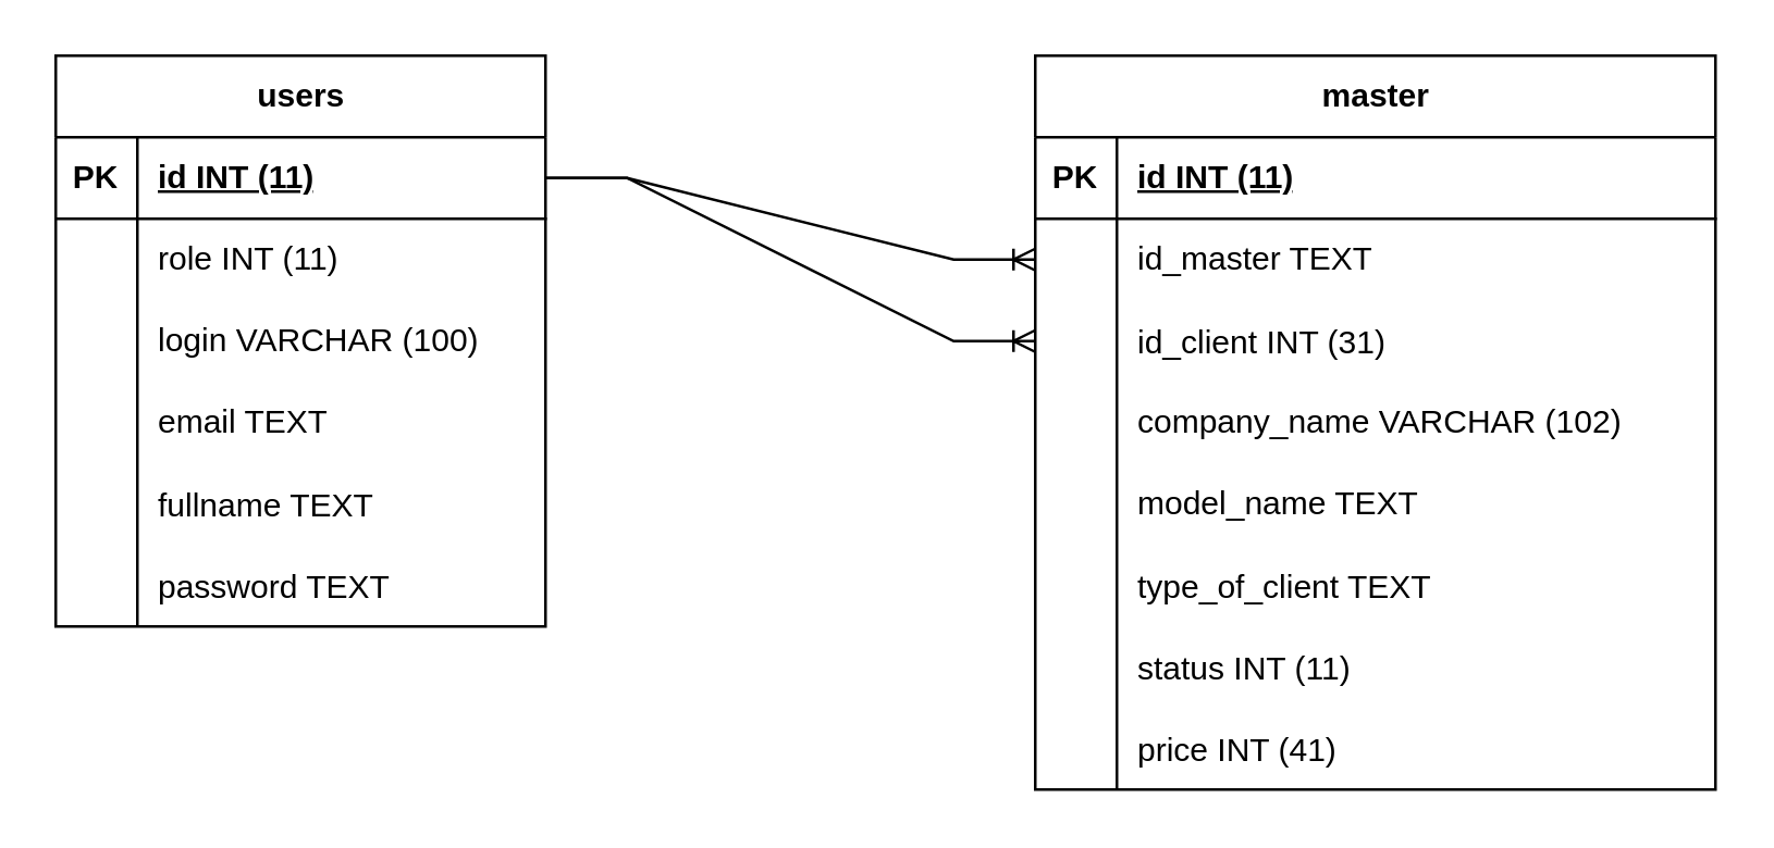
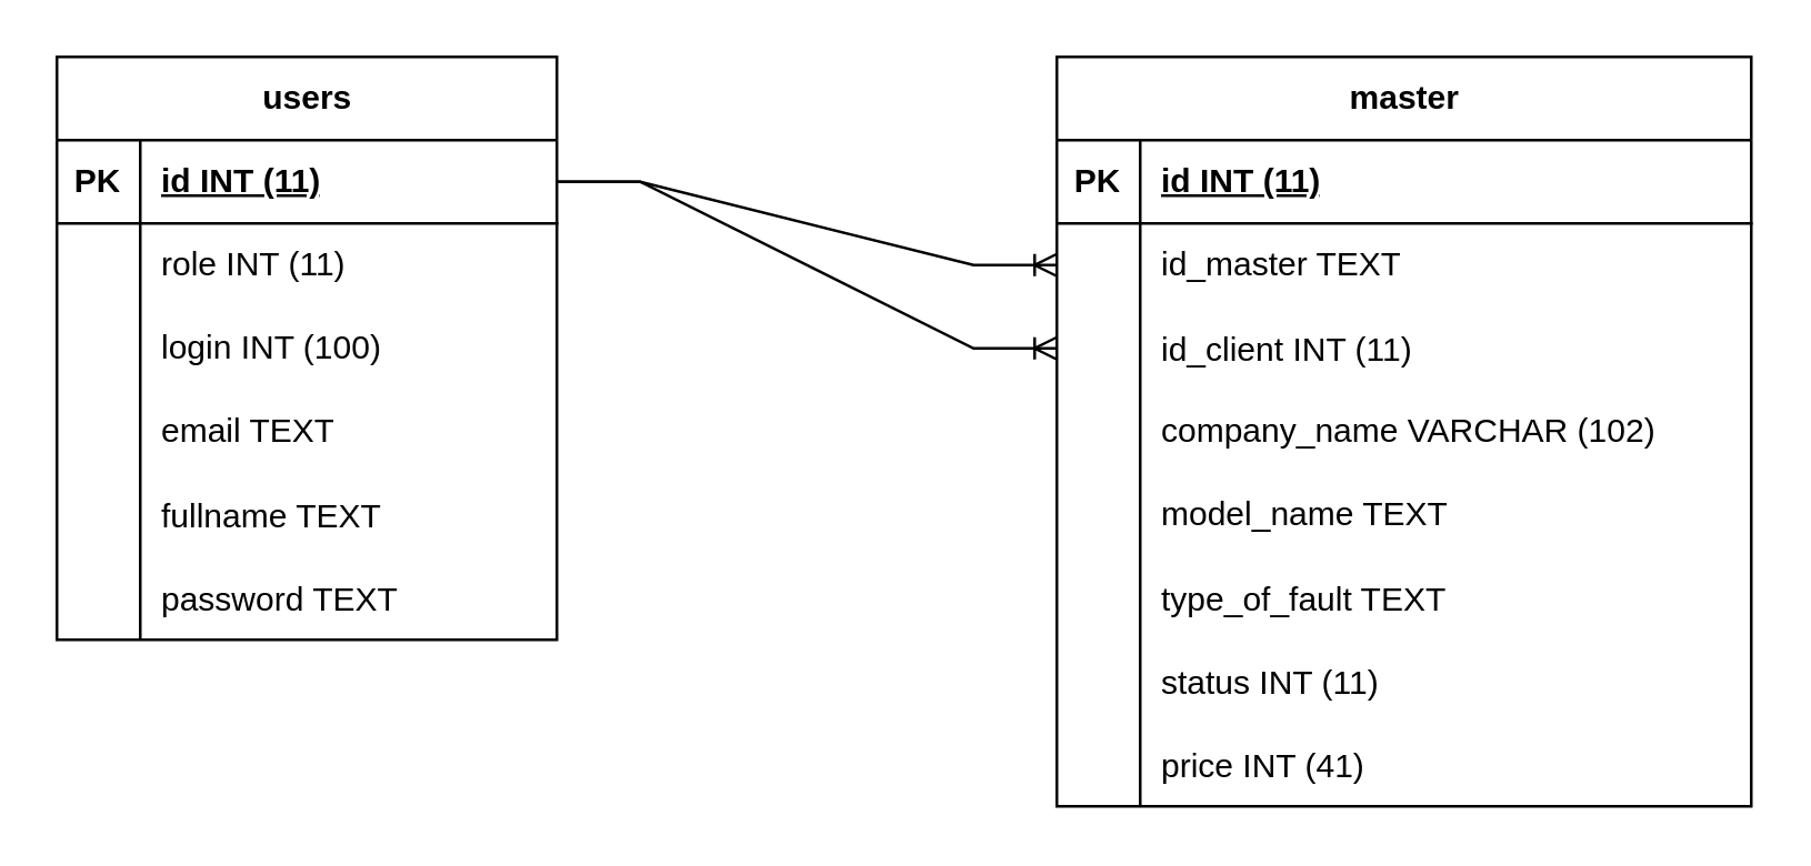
  <mxCell id="0" />
  <mxCell id="1" parent="0" />
  <mxCell id="2" value="users" style="shape=table;startSize=30;container=1;collapsible=1;childLayout=tableLayout;fixedRows=1;rowLines=0;fontStyle=1;align=center;resizeLast=1;html=1;" parent="1" vertex="1"><mxGeometry x="20" y="20" width="180" height="210" as="geometry" /></mxCell>
  <mxCell id="3" value="" style="shape=tableRow;horizontal=0;startSize=0;swimlaneHead=0;swimlaneBody=0;fillColor=none;collapsible=0;dropTarget=0;points=[[0,0.5],[1,0.5]];portConstraint=eastwest;top=0;left=0;right=0;bottom=1;" parent="2" vertex="1"><mxGeometry y="30" width="180" height="30" as="geometry" /></mxCell>
  <mxCell id="4" value="PK" style="shape=partialRectangle;connectable=0;fillColor=none;top=0;left=0;bottom=0;right=0;fontStyle=1;overflow=hidden;whiteSpace=wrap;html=1;" parent="3" vertex="1"><mxGeometry width="30" height="30" as="geometry"><mxRectangle width="30" height="30" as="alternateBounds" /></mxGeometry></mxCell>
  <mxCell id="5" value="id INT (11)" style="shape=partialRectangle;connectable=0;fillColor=none;top=0;left=0;bottom=0;right=0;align=left;spacingLeft=6;fontStyle=5;overflow=hidden;whiteSpace=wrap;html=1;" parent="3" vertex="1"><mxGeometry x="30" width="150" height="30" as="geometry"><mxRectangle width="150" height="30" as="alternateBounds" /></mxGeometry></mxCell>
  <mxCell id="6" value="" style="shape=tableRow;horizontal=0;startSize=0;swimlaneHead=0;swimlaneBody=0;fillColor=none;collapsible=0;dropTarget=0;points=[[0,0.5],[1,0.5]];portConstraint=eastwest;top=0;left=0;right=0;bottom=0;" parent="2" vertex="1"><mxGeometry y="60" width="180" height="30" as="geometry" /></mxCell>
  <mxCell id="7" value="" style="shape=partialRectangle;connectable=0;fillColor=none;top=0;left=0;bottom=0;right=0;editable=1;overflow=hidden;whiteSpace=wrap;html=1;" parent="6" vertex="1"><mxGeometry width="30" height="30" as="geometry"><mxRectangle width="30" height="30" as="alternateBounds" /></mxGeometry></mxCell>
  <mxCell id="8" value="role INT (11)" style="shape=partialRectangle;connectable=0;fillColor=none;top=0;left=0;bottom=0;right=0;align=left;spacingLeft=6;overflow=hidden;whiteSpace=wrap;html=1;" parent="6" vertex="1"><mxGeometry x="30" width="150" height="30" as="geometry"><mxRectangle width="150" height="30" as="alternateBounds" /></mxGeometry></mxCell>
  <mxCell id="9" value="" style="shape=tableRow;horizontal=0;startSize=0;swimlaneHead=0;swimlaneBody=0;fillColor=none;collapsible=0;dropTarget=0;points=[[0,0.5],[1,0.5]];portConstraint=eastwest;top=0;left=0;right=0;bottom=0;" parent="2" vertex="1"><mxGeometry y="90" width="180" height="30" as="geometry" /></mxCell>
  <mxCell id="10" value="" style="shape=partialRectangle;connectable=0;fillColor=none;top=0;left=0;bottom=0;right=0;editable=1;overflow=hidden;whiteSpace=wrap;html=1;" parent="9" vertex="1"><mxGeometry width="30" height="30" as="geometry"><mxRectangle width="30" height="30" as="alternateBounds" /></mxGeometry></mxCell>
- <mxCell id="11" value="login VARCHAR (100)" style="shape=partialRectangle;connectable=0;fillColor=none;top=0;left=0;bottom=0;right=0;align=left;spacingLeft=6;overflow=hidden;whiteSpace=wrap;html=1;" parent="9" vertex="1"><mxGeometry x="30" width="150" height="30" as="geometry"><mxRectangle width="150" height="30" as="alternateBounds" /></mxGeometry></mxCell>
+ <mxCell id="11" value="login INT (100)" style="shape=partialRectangle;connectable=0;fillColor=none;top=0;left=0;bottom=0;right=0;align=left;spacingLeft=6;overflow=hidden;whiteSpace=wrap;html=1;" parent="9" vertex="1"><mxGeometry x="30" width="150" height="30" as="geometry"><mxRectangle width="150" height="30" as="alternateBounds" /></mxGeometry></mxCell>
  <mxCell id="12" value="" style="shape=tableRow;horizontal=0;startSize=0;swimlaneHead=0;swimlaneBody=0;fillColor=none;collapsible=0;dropTarget=0;points=[[0,0.5],[1,0.5]];portConstraint=eastwest;top=0;left=0;right=0;bottom=0;" parent="2" vertex="1"><mxGeometry y="120" width="180" height="30" as="geometry" /></mxCell>
  <mxCell id="13" value="" style="shape=partialRectangle;connectable=0;fillColor=none;top=0;left=0;bottom=0;right=0;editable=1;overflow=hidden;whiteSpace=wrap;html=1;" parent="12" vertex="1"><mxGeometry width="30" height="30" as="geometry"><mxRectangle width="30" height="30" as="alternateBounds" /></mxGeometry></mxCell>
  <mxCell id="14" value="email TEXT" style="shape=partialRectangle;connectable=0;fillColor=none;top=0;left=0;bottom=0;right=0;align=left;spacingLeft=6;overflow=hidden;whiteSpace=wrap;html=1;" parent="12" vertex="1"><mxGeometry x="30" width="150" height="30" as="geometry"><mxRectangle width="150" height="30" as="alternateBounds" /></mxGeometry></mxCell>
  <mxCell id="15" value="" style="shape=tableRow;horizontal=0;startSize=0;swimlaneHead=0;swimlaneBody=0;fillColor=none;collapsible=0;dropTarget=0;points=[[0,0.5],[1,0.5]];portConstraint=eastwest;top=0;left=0;right=0;bottom=0;" parent="2" vertex="1"><mxGeometry y="150" width="180" height="30" as="geometry" /></mxCell>
  <mxCell id="16" value="" style="shape=partialRectangle;connectable=0;fillColor=none;top=0;left=0;bottom=0;right=0;editable=1;overflow=hidden;" parent="15" vertex="1"><mxGeometry width="30" height="30" as="geometry"><mxRectangle width="30" height="30" as="alternateBounds" /></mxGeometry></mxCell>
  <mxCell id="17" value="fullname TEXT" style="shape=partialRectangle;connectable=0;fillColor=none;top=0;left=0;bottom=0;right=0;align=left;spacingLeft=6;overflow=hidden;" parent="15" vertex="1"><mxGeometry x="30" width="150" height="30" as="geometry"><mxRectangle width="150" height="30" as="alternateBounds" /></mxGeometry></mxCell>
  <mxCell id="18" value="" style="shape=tableRow;horizontal=0;startSize=0;swimlaneHead=0;swimlaneBody=0;fillColor=none;collapsible=0;dropTarget=0;points=[[0,0.5],[1,0.5]];portConstraint=eastwest;top=0;left=0;right=0;bottom=0;" parent="2" vertex="1"><mxGeometry y="180" width="180" height="30" as="geometry" /></mxCell>
  <mxCell id="19" value="" style="shape=partialRectangle;connectable=0;fillColor=none;top=0;left=0;bottom=0;right=0;editable=1;overflow=hidden;" parent="18" vertex="1"><mxGeometry width="30" height="30" as="geometry"><mxRectangle width="30" height="30" as="alternateBounds" /></mxGeometry></mxCell>
  <mxCell id="20" value="password TEXT" style="shape=partialRectangle;connectable=0;fillColor=none;top=0;left=0;bottom=0;right=0;align=left;spacingLeft=6;overflow=hidden;" parent="18" vertex="1"><mxGeometry x="30" width="150" height="30" as="geometry"><mxRectangle width="150" height="30" as="alternateBounds" /></mxGeometry></mxCell>
  <mxCell id="21" value="master" style="shape=table;startSize=30;container=1;collapsible=1;childLayout=tableLayout;fixedRows=1;rowLines=0;fontStyle=1;align=center;resizeLast=1;html=1;" parent="1" vertex="1"><mxGeometry x="380" y="20" width="250" height="270" as="geometry" /></mxCell>
  <mxCell id="22" value="" style="shape=tableRow;horizontal=0;startSize=0;swimlaneHead=0;swimlaneBody=0;fillColor=none;collapsible=0;dropTarget=0;points=[[0,0.5],[1,0.5]];portConstraint=eastwest;top=0;left=0;right=0;bottom=1;" parent="21" vertex="1"><mxGeometry y="30" width="250" height="30" as="geometry" /></mxCell>
  <mxCell id="23" value="PK" style="shape=partialRectangle;connectable=0;fillColor=none;top=0;left=0;bottom=0;right=0;fontStyle=1;overflow=hidden;whiteSpace=wrap;html=1;" parent="22" vertex="1"><mxGeometry width="30" height="30" as="geometry"><mxRectangle width="30" height="30" as="alternateBounds" /></mxGeometry></mxCell>
  <mxCell id="24" value="id INT (11)" style="shape=partialRectangle;connectable=0;fillColor=none;top=0;left=0;bottom=0;right=0;align=left;spacingLeft=6;fontStyle=5;overflow=hidden;whiteSpace=wrap;html=1;" parent="22" vertex="1"><mxGeometry x="30" width="220" height="30" as="geometry"><mxRectangle width="220" height="30" as="alternateBounds" /></mxGeometry></mxCell>
  <mxCell id="25" value="" style="shape=tableRow;horizontal=0;startSize=0;swimlaneHead=0;swimlaneBody=0;fillColor=none;collapsible=0;dropTarget=0;points=[[0,0.5],[1,0.5]];portConstraint=eastwest;top=0;left=0;right=0;bottom=0;" parent="21" vertex="1"><mxGeometry y="60" width="250" height="30" as="geometry" /></mxCell>
  <mxCell id="26" value="" style="shape=partialRectangle;connectable=0;fillColor=none;top=0;left=0;bottom=0;right=0;editable=1;overflow=hidden;whiteSpace=wrap;html=1;" parent="25" vertex="1"><mxGeometry width="30" height="30" as="geometry"><mxRectangle width="30" height="30" as="alternateBounds" /></mxGeometry></mxCell>
  <mxCell id="27" value="id_master TEXT" style="shape=partialRectangle;connectable=0;fillColor=none;top=0;left=0;bottom=0;right=0;align=left;spacingLeft=6;overflow=hidden;whiteSpace=wrap;html=1;" parent="25" vertex="1"><mxGeometry x="30" width="220" height="30" as="geometry"><mxRectangle width="220" height="30" as="alternateBounds" /></mxGeometry></mxCell>
  <mxCell id="28" value="" style="shape=tableRow;horizontal=0;startSize=0;swimlaneHead=0;swimlaneBody=0;fillColor=none;collapsible=0;dropTarget=0;points=[[0,0.5],[1,0.5]];portConstraint=eastwest;top=0;left=0;right=0;bottom=0;" parent="21" vertex="1"><mxGeometry y="90" width="250" height="30" as="geometry" /></mxCell>
  <mxCell id="29" value="" style="shape=partialRectangle;connectable=0;fillColor=none;top=0;left=0;bottom=0;right=0;editable=1;overflow=hidden;" parent="28" vertex="1"><mxGeometry width="30" height="30" as="geometry"><mxRectangle width="30" height="30" as="alternateBounds" /></mxGeometry></mxCell>
- <mxCell id="30" value="id_client INT (31)" style="shape=partialRectangle;connectable=0;fillColor=none;top=0;left=0;bottom=0;right=0;align=left;spacingLeft=6;overflow=hidden;" parent="28" vertex="1"><mxGeometry x="30" width="220" height="30" as="geometry"><mxRectangle width="220" height="30" as="alternateBounds" /></mxGeometry></mxCell>
+ <mxCell id="30" value="id_client INT (11)" style="shape=partialRectangle;connectable=0;fillColor=none;top=0;left=0;bottom=0;right=0;align=left;spacingLeft=6;overflow=hidden;" parent="28" vertex="1"><mxGeometry x="30" width="220" height="30" as="geometry"><mxRectangle width="220" height="30" as="alternateBounds" /></mxGeometry></mxCell>
  <mxCell id="31" value="" style="shape=tableRow;horizontal=0;startSize=0;swimlaneHead=0;swimlaneBody=0;fillColor=none;collapsible=0;dropTarget=0;points=[[0,0.5],[1,0.5]];portConstraint=eastwest;top=0;left=0;right=0;bottom=0;" parent="21" vertex="1"><mxGeometry y="120" width="250" height="30" as="geometry" /></mxCell>
  <mxCell id="32" value="" style="shape=partialRectangle;connectable=0;fillColor=none;top=0;left=0;bottom=0;right=0;editable=1;overflow=hidden;whiteSpace=wrap;html=1;" parent="31" vertex="1"><mxGeometry width="30" height="30" as="geometry"><mxRectangle width="30" height="30" as="alternateBounds" /></mxGeometry></mxCell>
  <mxCell id="33" value="company_name VARCHAR (102)" style="shape=partialRectangle;connectable=0;fillColor=none;top=0;left=0;bottom=0;right=0;align=left;spacingLeft=6;overflow=hidden;whiteSpace=wrap;html=1;" parent="31" vertex="1"><mxGeometry x="30" width="220" height="30" as="geometry"><mxRectangle width="220" height="30" as="alternateBounds" /></mxGeometry></mxCell>
  <mxCell id="34" value="" style="shape=tableRow;horizontal=0;startSize=0;swimlaneHead=0;swimlaneBody=0;fillColor=none;collapsible=0;dropTarget=0;points=[[0,0.5],[1,0.5]];portConstraint=eastwest;top=0;left=0;right=0;bottom=0;" parent="21" vertex="1"><mxGeometry y="150" width="250" height="30" as="geometry" /></mxCell>
  <mxCell id="35" value="" style="shape=partialRectangle;connectable=0;fillColor=none;top=0;left=0;bottom=0;right=0;editable=1;overflow=hidden;whiteSpace=wrap;html=1;" parent="34" vertex="1"><mxGeometry width="30" height="30" as="geometry"><mxRectangle width="30" height="30" as="alternateBounds" /></mxGeometry></mxCell>
  <mxCell id="36" value="model_name TEXT" style="shape=partialRectangle;connectable=0;fillColor=none;top=0;left=0;bottom=0;right=0;align=left;spacingLeft=6;overflow=hidden;whiteSpace=wrap;html=1;" parent="34" vertex="1"><mxGeometry x="30" width="220" height="30" as="geometry"><mxRectangle width="220" height="30" as="alternateBounds" /></mxGeometry></mxCell>
  <mxCell id="37" value="" style="shape=tableRow;horizontal=0;startSize=0;swimlaneHead=0;swimlaneBody=0;fillColor=none;collapsible=0;dropTarget=0;points=[[0,0.5],[1,0.5]];portConstraint=eastwest;top=0;left=0;right=0;bottom=0;" parent="21" vertex="1"><mxGeometry y="180" width="250" height="30" as="geometry" /></mxCell>
  <mxCell id="38" value="" style="shape=partialRectangle;connectable=0;fillColor=none;top=0;left=0;bottom=0;right=0;editable=1;overflow=hidden;" parent="37" vertex="1"><mxGeometry width="30" height="30" as="geometry"><mxRectangle width="30" height="30" as="alternateBounds" /></mxGeometry></mxCell>
- <mxCell id="39" value="type_of_client TEXT" style="shape=partialRectangle;connectable=0;fillColor=none;top=0;left=0;bottom=0;right=0;align=left;spacingLeft=6;overflow=hidden;" parent="37" vertex="1"><mxGeometry x="30" width="220" height="30" as="geometry"><mxRectangle width="220" height="30" as="alternateBounds" /></mxGeometry></mxCell>
+ <mxCell id="39" value="type_of_fault TEXT" style="shape=partialRectangle;connectable=0;fillColor=none;top=0;left=0;bottom=0;right=0;align=left;spacingLeft=6;overflow=hidden;" parent="37" vertex="1"><mxGeometry x="30" width="220" height="30" as="geometry"><mxRectangle width="220" height="30" as="alternateBounds" /></mxGeometry></mxCell>
  <mxCell id="40" value="" style="shape=tableRow;horizontal=0;startSize=0;swimlaneHead=0;swimlaneBody=0;fillColor=none;collapsible=0;dropTarget=0;points=[[0,0.5],[1,0.5]];portConstraint=eastwest;top=0;left=0;right=0;bottom=0;" parent="21" vertex="1"><mxGeometry y="210" width="250" height="30" as="geometry" /></mxCell>
  <mxCell id="41" value="" style="shape=partialRectangle;connectable=0;fillColor=none;top=0;left=0;bottom=0;right=0;editable=1;overflow=hidden;" parent="40" vertex="1"><mxGeometry width="30" height="30" as="geometry"><mxRectangle width="30" height="30" as="alternateBounds" /></mxGeometry></mxCell>
  <mxCell id="42" value="status INT (11)" style="shape=partialRectangle;connectable=0;fillColor=none;top=0;left=0;bottom=0;right=0;align=left;spacingLeft=6;overflow=hidden;" parent="40" vertex="1"><mxGeometry x="30" width="220" height="30" as="geometry"><mxRectangle width="220" height="30" as="alternateBounds" /></mxGeometry></mxCell>
  <mxCell id="43" value="" style="shape=tableRow;horizontal=0;startSize=0;swimlaneHead=0;swimlaneBody=0;fillColor=none;collapsible=0;dropTarget=0;points=[[0,0.5],[1,0.5]];portConstraint=eastwest;top=0;left=0;right=0;bottom=0;" parent="21" vertex="1"><mxGeometry y="240" width="250" height="30" as="geometry" /></mxCell>
  <mxCell id="44" value="" style="shape=partialRectangle;connectable=0;fillColor=none;top=0;left=0;bottom=0;right=0;editable=1;overflow=hidden;" parent="43" vertex="1"><mxGeometry width="30" height="30" as="geometry"><mxRectangle width="30" height="30" as="alternateBounds" /></mxGeometry></mxCell>
  <mxCell id="45" value="price INT (41)" style="shape=partialRectangle;connectable=0;fillColor=none;top=0;left=0;bottom=0;right=0;align=left;spacingLeft=6;overflow=hidden;" parent="43" vertex="1"><mxGeometry x="30" width="220" height="30" as="geometry"><mxRectangle width="220" height="30" as="alternateBounds" /></mxGeometry></mxCell>
  <mxCell id="46" value="" style="edgeStyle=entityRelationEdgeStyle;fontSize=12;html=1;endArrow=ERoneToMany;rounded=0;exitX=1;exitY=0.5;exitDx=0;exitDy=0;entryX=0;entryY=0.5;entryDx=0;entryDy=0;" parent="1" source="3" target="25" edge="1"><mxGeometry width="100" height="100" relative="1" as="geometry"><mxPoint x="180" y="360" as="sourcePoint" /><mxPoint x="280" y="260" as="targetPoint" /></mxGeometry></mxCell>
  <mxCell id="47" value="" style="edgeStyle=entityRelationEdgeStyle;fontSize=12;html=1;endArrow=ERoneToMany;rounded=0;exitX=1;exitY=0.5;exitDx=0;exitDy=0;entryX=0;entryY=0.5;entryDx=0;entryDy=0;" parent="1" source="3" target="28" edge="1"><mxGeometry width="100" height="100" relative="1" as="geometry"><mxPoint x="210" y="75" as="sourcePoint" /><mxPoint x="390" y="105" as="targetPoint" /></mxGeometry></mxCell>
